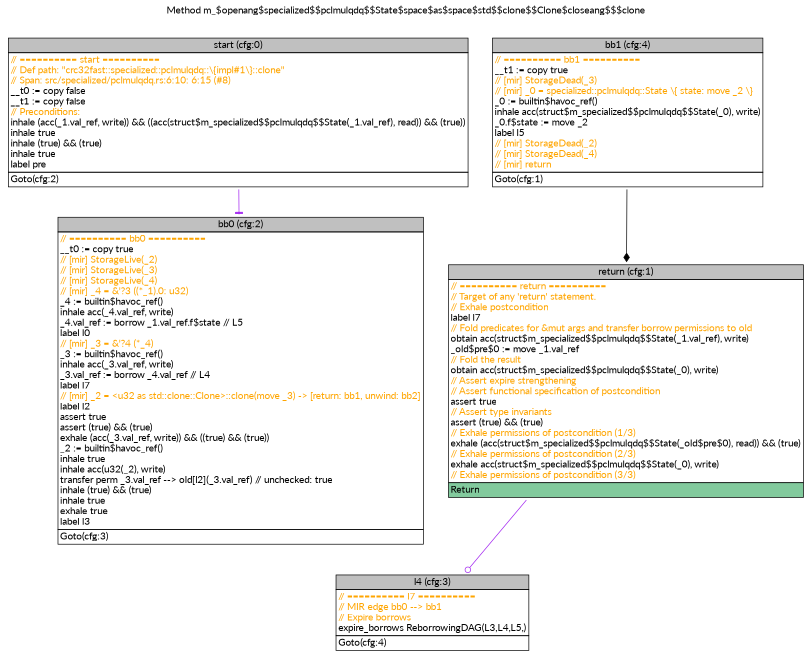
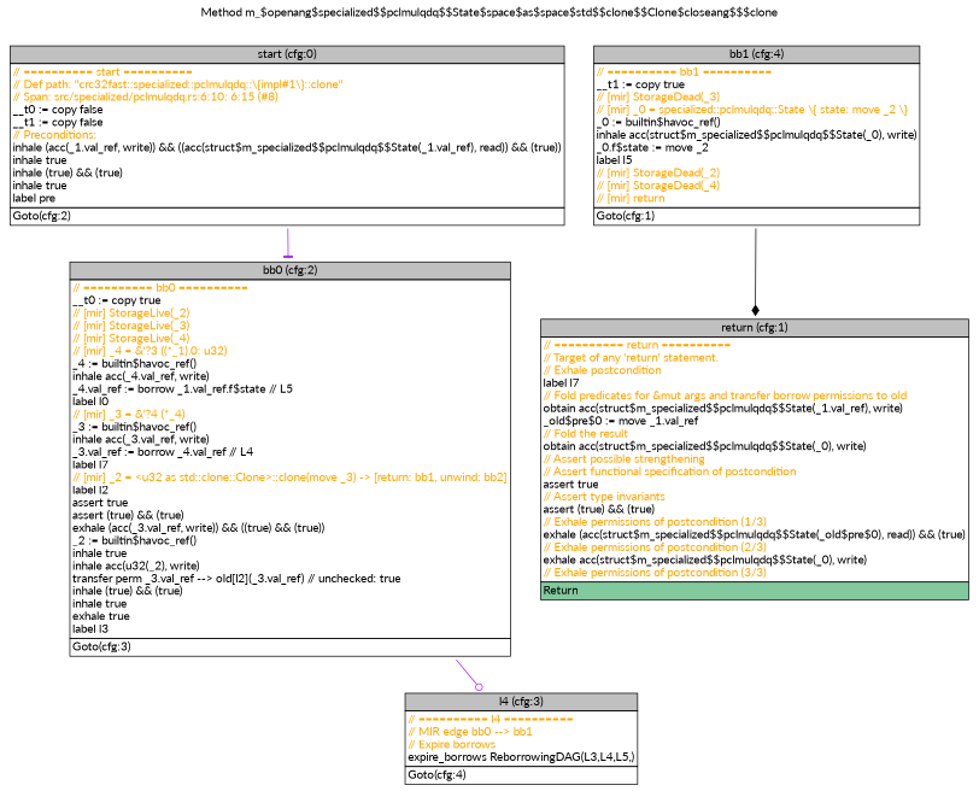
  digraph {
    fontname=Lato
    label="Method m_$openang$specialized$$pclmulqdq$$State$space$as$space$std$$clone$$Clone$closeang$$$clone"
    labelloc=t
    node [fontname=Lato shape=none]
    edge [color=purple fontname=Lato]
    n1 [label=<<table border="0" cellborder="1" cellspacing="0"><tr><td bgcolor="gray" align="center">start (cfg:0)</td></tr><tr><td align="left" balign="left"><font color="orange">// ========== start ==========</font><br/><font color="orange">// Def path: "crc32fast::specialized::pclmulqdq::\{impl#1\}::clone"</font><br/><font color="orange">// Span: src/specialized/pclmulqdq.rs:6:10: 6:15 (#8)</font><br/>__t0 := copy false<br/>__t1 := copy false<br/><font color="orange">// Preconditions:</font><br/>inhale (acc(_1.val_ref, write)) &amp;&amp; ((acc(struct$m_specialized$$pclmulqdq$$State(_1.val_ref), read)) &amp;&amp; (true))<br/>inhale true<br/>inhale (true) &amp;&amp; (true)<br/>inhale true<br/>label pre</td></tr><tr><td align="left">Goto(cfg:2)<br/></td></tr></table>>]
    n2 [label=<<table border="0" cellborder="1" cellspacing="0"><tr><td bgcolor="gray" align="center">bb0 (cfg:2)</td></tr><tr><td align="left" balign="left"><font color="orange">// ========== bb0 ==========</font><br/>__t0 := copy true<br/><font color="orange">// [mir] StorageLive(_2)</font><br/><font color="orange">// [mir] StorageLive(_3)</font><br/><font color="orange">// [mir] StorageLive(_4)</font><br/><font color="orange">// [mir] _4 = &amp;'?3 ((*_1).0: u32)</font><br/>_4 := builtin$havoc_ref()<br/>inhale acc(_4.val_ref, write)<br/>_4.val_ref := borrow _1.val_ref.f$state // L5<br/>label l0<br/><font color="orange">// [mir] _3 = &amp;'?4 (*_4)</font><br/>_3 := builtin$havoc_ref()<br/>inhale acc(_3.val_ref, write)<br/>_3.val_ref := borrow _4.val_ref // L4<br/>label l7<br/><font color="orange">// [mir] _2 = &lt;u32 as std::clone::Clone&gt;::clone(move _3) -&gt; [return: bb1, unwind: bb2]</font><br/>label l2<br/>assert true<br/>assert (true) &amp;&amp; (true)<br/>exhale (acc(_3.val_ref, write)) &amp;&amp; ((true) &amp;&amp; (true))<br/>_2 := builtin$havoc_ref()<br/>inhale true<br/>inhale acc(u32(_2), write)<br/>transfer perm _3.val_ref --&gt; old[l2](_3.val_ref) // unchecked: true<br/>inhale (true) &amp;&amp; (true)<br/>inhale true<br/>exhale true<br/>label l3</td></tr><tr><td align="left">Goto(cfg:3)<br/></td></tr></table>>]
-   n3 [label=<<table border="0" cellborder="1" cellspacing="0"><tr><td bgcolor="gray" align="center">l4 (cfg:3)</td></tr><tr><td align="left" balign="left"><font color="orange">// ========== l7 ==========</font><br/><font color="orange">// MIR edge bb0 --&gt; bb1</font><br/><font color="orange">// Expire borrows</font><br/>expire_borrows ReborrowingDAG(L3,L4,L5,)</td></tr><tr><td align="left">Goto(cfg:4)<br/></td></tr></table>>]
-   n4 [label=<<table border="0" cellborder="1" cellspacing="0"><tr><td bgcolor="gray" align="center">return (cfg:1)</td></tr><tr><td align="left" balign="left"><font color="orange">// ========== return ==========</font><br/><font color="orange">// Target of any 'return' statement.</font><br/><font color="orange">// Exhale postcondition</font><br/>label l7<br/><font color="orange">// Fold predicates for &amp;mut args and transfer borrow permissions to old</font><br/>obtain acc(struct$m_specialized$$pclmulqdq$$State(_1.val_ref), write)<br/>_old$pre$0 := move _1.val_ref<br/><font color="orange">// Fold the result</font><br/>obtain acc(struct$m_specialized$$pclmulqdq$$State(_0), write)<br/><font color="orange">// Assert expire strengthening</font><br/><font color="orange">// Assert functional specification of postcondition</font><br/>assert true<br/><font color="orange">// Assert type invariants</font><br/>assert (true) &amp;&amp; (true)<br/><font color="orange">// Exhale permissions of postcondition (1/3)</font><br/>exhale (acc(struct$m_specialized$$pclmulqdq$$State(_old$pre$0), read)) &amp;&amp; (true)<br/><font color="orange">// Exhale permissions of postcondition (2/3)</font><br/>exhale acc(struct$m_specialized$$pclmulqdq$$State(_0), write)<br/><font color="orange">// Exhale permissions of postcondition (3/3)</font></td></tr><tr><td align="left" bgcolor="#82CA9D">Return<br/></td></tr></table>>]
+   n3 [label=<<table border="0" cellborder="1" cellspacing="0"><tr><td bgcolor="gray" align="center">l4 (cfg:3)</td></tr><tr><td align="left" balign="left"><font color="orange">// ========== l4 ==========</font><br/><font color="orange">// MIR edge bb0 --&gt; bb1</font><br/><font color="orange">// Expire borrows</font><br/>expire_borrows ReborrowingDAG(L3,L4,L5,)</td></tr><tr><td align="left">Goto(cfg:4)<br/></td></tr></table>>]
+   n4 [label=<<table border="0" cellborder="1" cellspacing="0"><tr><td bgcolor="gray" align="center">return (cfg:1)</td></tr><tr><td align="left" balign="left"><font color="orange">// ========== return ==========</font><br/><font color="orange">// Target of any 'return' statement.</font><br/><font color="orange">// Exhale postcondition</font><br/>label l7<br/><font color="orange">// Fold predicates for &amp;mut args and transfer borrow permissions to old</font><br/>obtain acc(struct$m_specialized$$pclmulqdq$$State(_1.val_ref), write)<br/>_old$pre$0 := move _1.val_ref<br/><font color="orange">// Fold the result</font><br/>obtain acc(struct$m_specialized$$pclmulqdq$$State(_0), write)<br/><font color="orange">// Assert possible strengthening</font><br/><font color="orange">// Assert functional specification of postcondition</font><br/>assert true<br/><font color="orange">// Assert type invariants</font><br/>assert (true) &amp;&amp; (true)<br/><font color="orange">// Exhale permissions of postcondition (1/3)</font><br/>exhale (acc(struct$m_specialized$$pclmulqdq$$State(_old$pre$0), read)) &amp;&amp; (true)<br/><font color="orange">// Exhale permissions of postcondition (2/3)</font><br/>exhale acc(struct$m_specialized$$pclmulqdq$$State(_0), write)<br/><font color="orange">// Exhale permissions of postcondition (3/3)</font></td></tr><tr><td align="left" bgcolor="#82CA9D">Return<br/></td></tr></table>>]
    n5 [label=<<table border="0" cellborder="1" cellspacing="0"><tr><td bgcolor="gray" align="center">bb1 (cfg:4)</td></tr><tr><td align="left" balign="left"><font color="orange">// ========== bb1 ==========</font><br/>__t1 := copy true<br/><font color="orange">// [mir] StorageDead(_3)</font><br/><font color="orange">// [mir] _0 = specialized::pclmulqdq::State \{ state: move _2 \}</font><br/>_0 := builtin$havoc_ref()<br/>inhale acc(struct$m_specialized$$pclmulqdq$$State(_0), write)<br/>_0.f$state := move _2<br/>label l5<br/><font color="orange">// [mir] StorageDead(_2)</font><br/><font color="orange">// [mir] StorageDead(_4)</font><br/><font color="orange">// [mir] return</font></td></tr><tr><td align="left">Goto(cfg:1)<br/></td></tr></table>>]
    n1 -> n2 [arrowhead=tee]
-   n4 -> n3 [arrowhead=odot]
+   n2 -> n3 [arrowhead=odot]
    n5 -> n4 [arrowhead=diamond color=black]
  }
